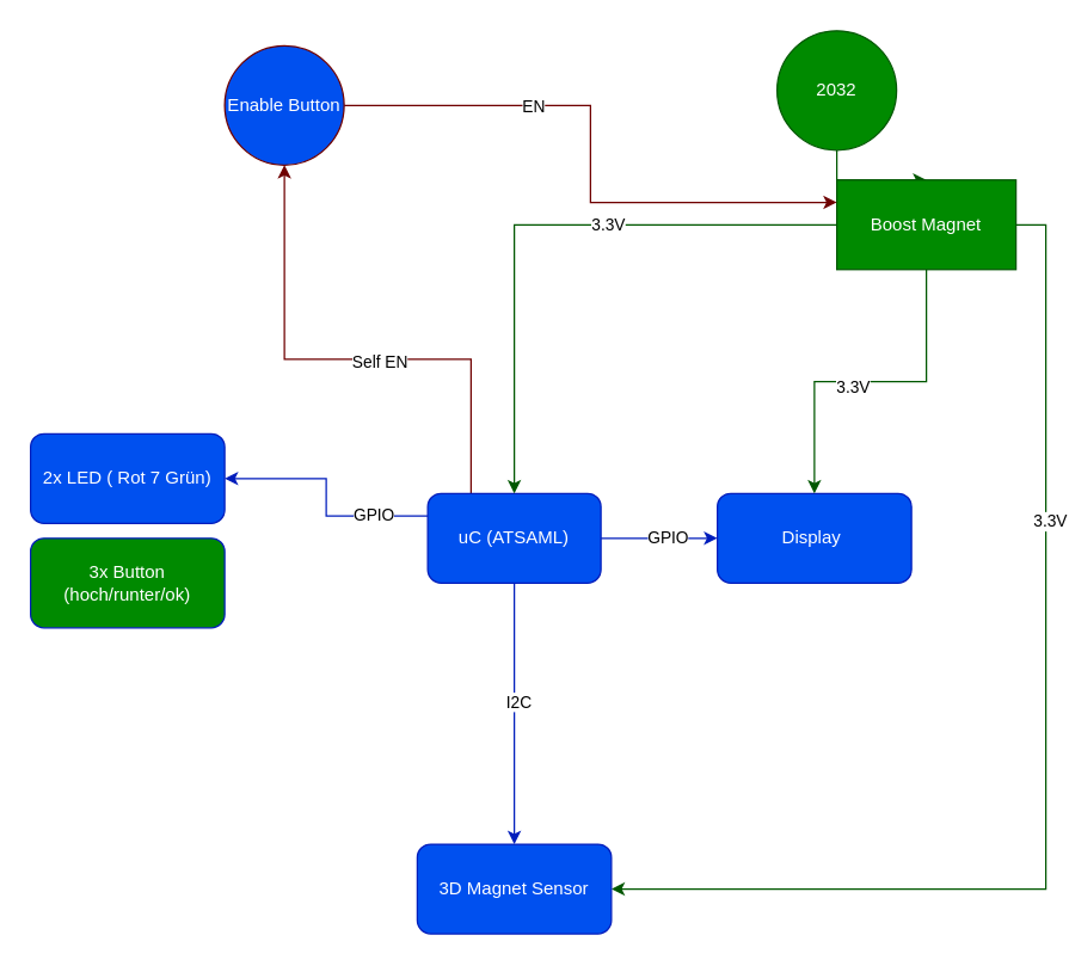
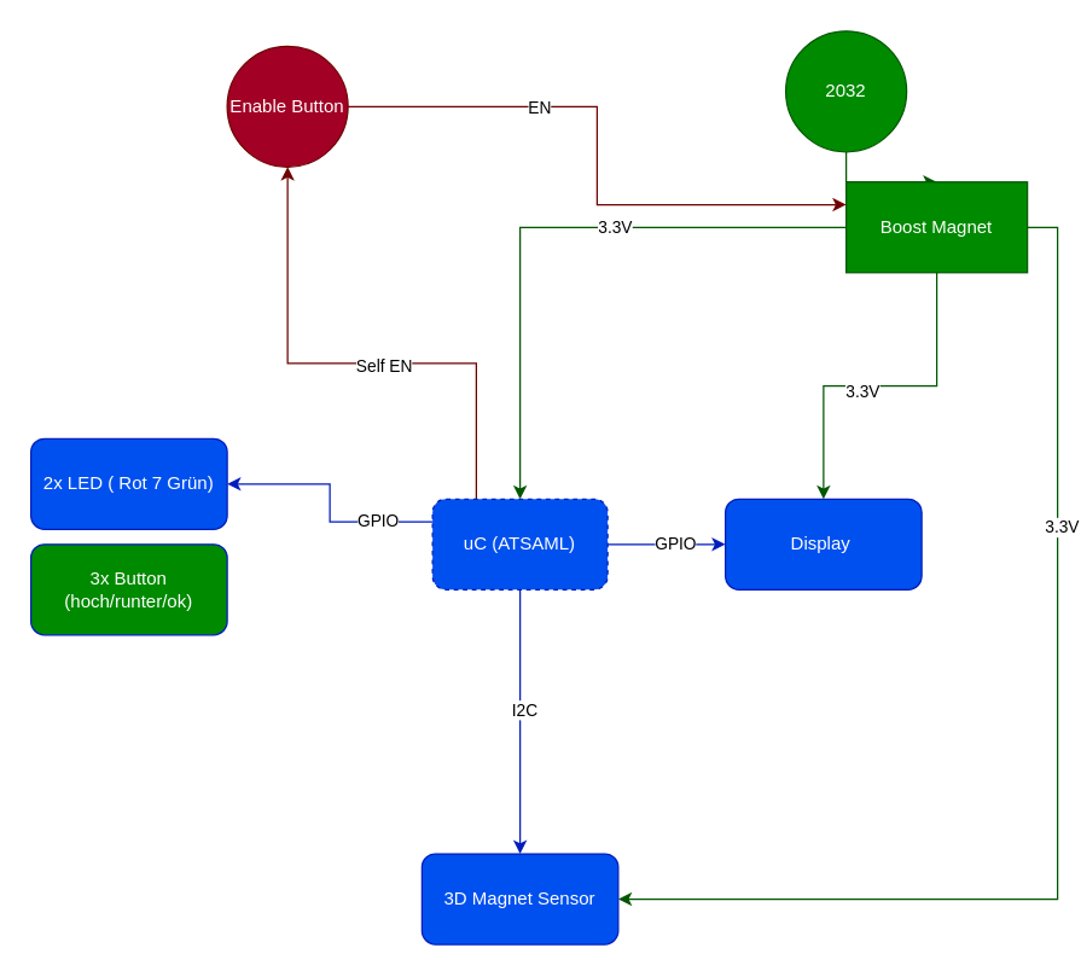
  <mxCell id="0" />
  <mxCell id="1" parent="0" />
  <mxCell id="2" value="" style="edgeStyle=orthogonalEdgeStyle;rounded=0;orthogonalLoop=1;jettySize=auto;html=1;fillColor=#0050ef;strokeColor=#001DBC;" edge="1" parent="1" source="10" target="11"><mxGeometry relative="1" as="geometry" /></mxCell>
  <mxCell id="3" value="GPIO" style="edgeLabel;html=1;align=center;verticalAlign=middle;resizable=0;points=[];" vertex="1" connectable="0" parent="2"><mxGeometry x="0.13" y="1" relative="1" as="geometry"><mxPoint as="offset" /></mxGeometry></mxCell>
  <mxCell id="4" value="" style="edgeStyle=orthogonalEdgeStyle;rounded=0;orthogonalLoop=1;jettySize=auto;html=1;fillColor=#0050ef;strokeColor=#001DBC;" edge="1" parent="1" source="10" target="23"><mxGeometry relative="1" as="geometry" /></mxCell>
  <mxCell id="5" value="I2C" style="edgeLabel;html=1;align=center;verticalAlign=middle;resizable=0;points=[];" vertex="1" connectable="0" parent="4"><mxGeometry x="-0.1" y="2" relative="1" as="geometry"><mxPoint as="offset" /></mxGeometry></mxCell>
  <mxCell id="6" style="edgeStyle=orthogonalEdgeStyle;rounded=0;orthogonalLoop=1;jettySize=auto;html=1;entryX=1;entryY=0.5;entryDx=0;entryDy=0;exitX=0;exitY=0.25;exitDx=0;exitDy=0;fillColor=#0050ef;strokeColor=#001DBC;" edge="1" parent="1" source="10" target="21"><mxGeometry relative="1" as="geometry"><mxPoint x="260" y="360" as="targetPoint" /></mxGeometry></mxCell>
  <mxCell id="7" value="GPIO" style="edgeLabel;html=1;align=center;verticalAlign=middle;resizable=0;points=[];" vertex="1" connectable="0" parent="6"><mxGeometry x="-0.54" y="-1" relative="1" as="geometry"><mxPoint as="offset" /></mxGeometry></mxCell>
  <mxCell id="8" style="edgeStyle=orthogonalEdgeStyle;rounded=0;orthogonalLoop=1;jettySize=auto;html=1;exitX=0.25;exitY=0;exitDx=0;exitDy=0;entryX=0.5;entryY=1;entryDx=0;entryDy=0;fillColor=#a20025;strokeColor=#6F0000;" edge="1" parent="1" source="10" target="26"><mxGeometry relative="1" as="geometry"><mxPoint x="300" y="90" as="targetPoint" /><Array as="points"><mxPoint x="315" y="240" /><mxPoint x="190" y="240" /></Array></mxGeometry></mxCell>
  <mxCell id="9" value="Self EN" style="edgeLabel;html=1;align=center;verticalAlign=middle;resizable=0;points=[];" vertex="1" connectable="0" parent="8"><mxGeometry x="-0.119" y="1" relative="1" as="geometry"><mxPoint as="offset" /></mxGeometry></mxCell>
- <mxCell id="10" value="uC (ATSAML)" style="rounded=1;whiteSpace=wrap;html=1;fillColor=#0050ef;fontColor=#ffffff;strokeColor=#001DBC;" vertex="1" parent="1"><mxGeometry x="286" y="330" width="116" height="60" as="geometry" /></mxCell>
+ <mxCell id="10" value="uC (ATSAML)" style="rounded=1;whiteSpace=wrap;html=1;fillColor=#0050ef;fontColor=#ffffff;strokeColor=#001DBC;dashed=1;" vertex="1" parent="1"><mxGeometry x="286" y="330" width="116" height="60" as="geometry" /></mxCell>
  <mxCell id="11" value="Display&amp;nbsp;" style="rounded=1;whiteSpace=wrap;html=1;fillColor=#0050ef;fontColor=#ffffff;strokeColor=#001DBC;" vertex="1" parent="1"><mxGeometry x="480" y="330" width="130" height="60" as="geometry" /></mxCell>
  <mxCell id="12" value="" style="edgeStyle=orthogonalEdgeStyle;rounded=0;orthogonalLoop=1;jettySize=auto;html=1;fillColor=#008a00;strokeColor=#005700;" edge="1" parent="1" source="13" target="20"><mxGeometry relative="1" as="geometry" /></mxCell>
  <mxCell id="13" value="2032" style="ellipse;whiteSpace=wrap;html=1;aspect=fixed;fillColor=#008a00;fontColor=#ffffff;strokeColor=#005700;" vertex="1" parent="1"><mxGeometry x="520" y="20" width="80" height="80" as="geometry" /></mxCell>
  <mxCell id="14" value="" style="edgeStyle=orthogonalEdgeStyle;rounded=0;orthogonalLoop=1;jettySize=auto;html=1;exitX=0;exitY=0.5;exitDx=0;exitDy=0;fillColor=#008a00;strokeColor=#005700;" edge="1" parent="1" source="20" target="10"><mxGeometry relative="1" as="geometry"><mxPoint x="710" y="210" as="sourcePoint" /></mxGeometry></mxCell>
  <mxCell id="15" value="3.3V" style="edgeLabel;html=1;align=center;verticalAlign=middle;resizable=0;points=[];" vertex="1" connectable="0" parent="14"><mxGeometry x="-0.222" y="-1" relative="1" as="geometry"><mxPoint as="offset" /></mxGeometry></mxCell>
  <mxCell id="16" style="edgeStyle=orthogonalEdgeStyle;rounded=0;orthogonalLoop=1;jettySize=auto;html=1;exitX=0.5;exitY=1;exitDx=0;exitDy=0;entryX=0.5;entryY=0;entryDx=0;entryDy=0;fillColor=#008a00;strokeColor=#005700;" edge="1" parent="1" source="20" target="11"><mxGeometry relative="1" as="geometry" /></mxCell>
  <mxCell id="17" value="3.3V" style="edgeLabel;html=1;align=center;verticalAlign=middle;resizable=0;points=[];" vertex="1" connectable="0" parent="16"><mxGeometry x="-0.163" y="3" relative="1" as="geometry"><mxPoint x="-31" as="offset" /></mxGeometry></mxCell>
  <mxCell id="18" style="edgeStyle=orthogonalEdgeStyle;rounded=0;orthogonalLoop=1;jettySize=auto;html=1;exitX=1;exitY=0.5;exitDx=0;exitDy=0;entryX=1;entryY=0.5;entryDx=0;entryDy=0;fillColor=#008a00;strokeColor=#005700;" edge="1" parent="1" source="20" target="23"><mxGeometry relative="1" as="geometry" /></mxCell>
  <mxCell id="19" value="3.3V" style="edgeLabel;html=1;align=center;verticalAlign=middle;resizable=0;points=[];" vertex="1" connectable="0" parent="18"><mxGeometry x="-0.424" y="2" relative="1" as="geometry"><mxPoint as="offset" /></mxGeometry></mxCell>
  <mxCell id="20" value="Boost Magnet" style="rounded=0;whiteSpace=wrap;html=1;fillColor=#008a00;fontColor=#ffffff;strokeColor=#005700;" vertex="1" parent="1"><mxGeometry x="560" y="120" width="120" height="60" as="geometry" /></mxCell>
  <mxCell id="21" value="2x LED ( Rot 7 Grün)" style="rounded=1;whiteSpace=wrap;html=1;fillColor=#0050ef;fontColor=#ffffff;strokeColor=#001DBC;" vertex="1" parent="1"><mxGeometry x="20" y="290" width="130" height="60" as="geometry" /></mxCell>
  <mxCell id="22" value="3x Button (hoch/runter/ok)" style="rounded=1;whiteSpace=wrap;html=1;fillColor=#008a00;fontColor=#ffffff;strokeColor=#001DBC;" vertex="1" parent="1"><mxGeometry x="20" y="360" width="130" height="60" as="geometry" /></mxCell>
  <mxCell id="23" value="3D Magnet Sensor" style="rounded=1;whiteSpace=wrap;html=1;fillColor=#0050ef;fontColor=#ffffff;strokeColor=#001DBC;" vertex="1" parent="1"><mxGeometry x="279" y="565" width="130" height="60" as="geometry" /></mxCell>
  <mxCell id="24" style="edgeStyle=orthogonalEdgeStyle;rounded=0;orthogonalLoop=1;jettySize=auto;html=1;exitX=1;exitY=0.5;exitDx=0;exitDy=0;entryX=0;entryY=0.25;entryDx=0;entryDy=0;fillColor=#a20025;strokeColor=#6F0000;" edge="1" parent="1" source="26" target="20"><mxGeometry relative="1" as="geometry" /></mxCell>
  <mxCell id="25" value="EN" style="edgeLabel;html=1;align=center;verticalAlign=middle;resizable=0;points=[];" vertex="1" connectable="0" parent="24"><mxGeometry x="-0.362" relative="1" as="geometry"><mxPoint as="offset" /></mxGeometry></mxCell>
- <mxCell id="26" value="Enable Button" style="ellipse;whiteSpace=wrap;html=1;aspect=fixed;fillColor=#0050ef;fontColor=#ffffff;strokeColor=#6F0000;" vertex="1" parent="1"><mxGeometry x="150" y="30" width="80" height="80" as="geometry" /></mxCell>
+ <mxCell id="26" value="Enable Button" style="ellipse;whiteSpace=wrap;html=1;aspect=fixed;fillColor=#a20025;fontColor=#ffffff;strokeColor=#6F0000;" vertex="1" parent="1"><mxGeometry x="150" y="30" width="80" height="80" as="geometry" /></mxCell>
